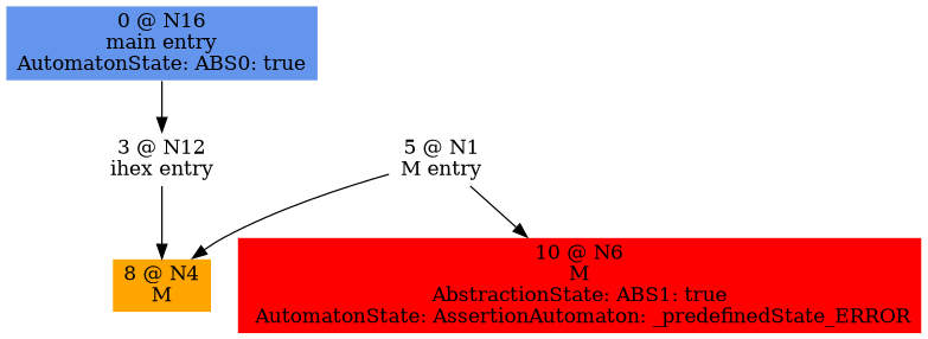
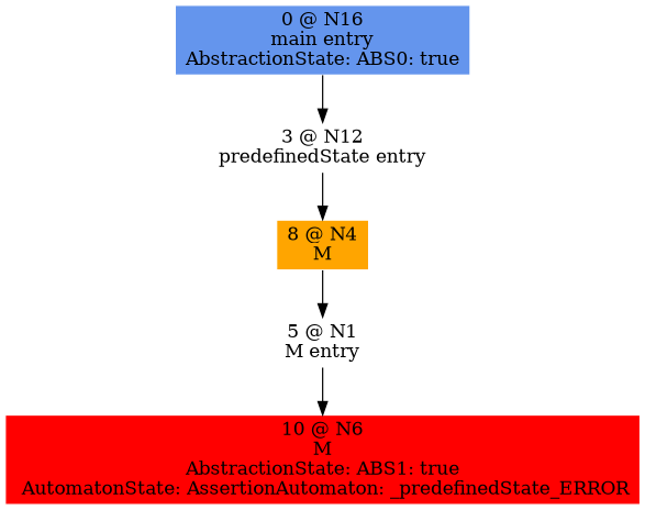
  digraph {
    node [color=white shape=box style=filled]
-   n1 [fillcolor=cornflowerblue label="0 @ N16\nmain entry\nAutomatonState: ABS0: true"]
-   n2 [label="3 @ N12\nihex entry\n"]
+   n1 [fillcolor=cornflowerblue label="0 @ N16\nmain entry\nAbstractionState: ABS0: true"]
+   n2 [label="3 @ N12\npredefinedState entry\n"]
    n3 [fillcolor=orange label="8 @ N4\nM\n"]
    n4 [label="5 @ N1\nM entry\n"]
    n5 [fillcolor=red label="10 @ N6\nM\nAbstractionState: ABS1: true\n AutomatonState: AssertionAutomaton: _predefinedState_ERROR"]
    n1 -> n2
    n2 -> n3
-   n4 -> n3
+   n3 -> n4
    n4 -> n5
  }
